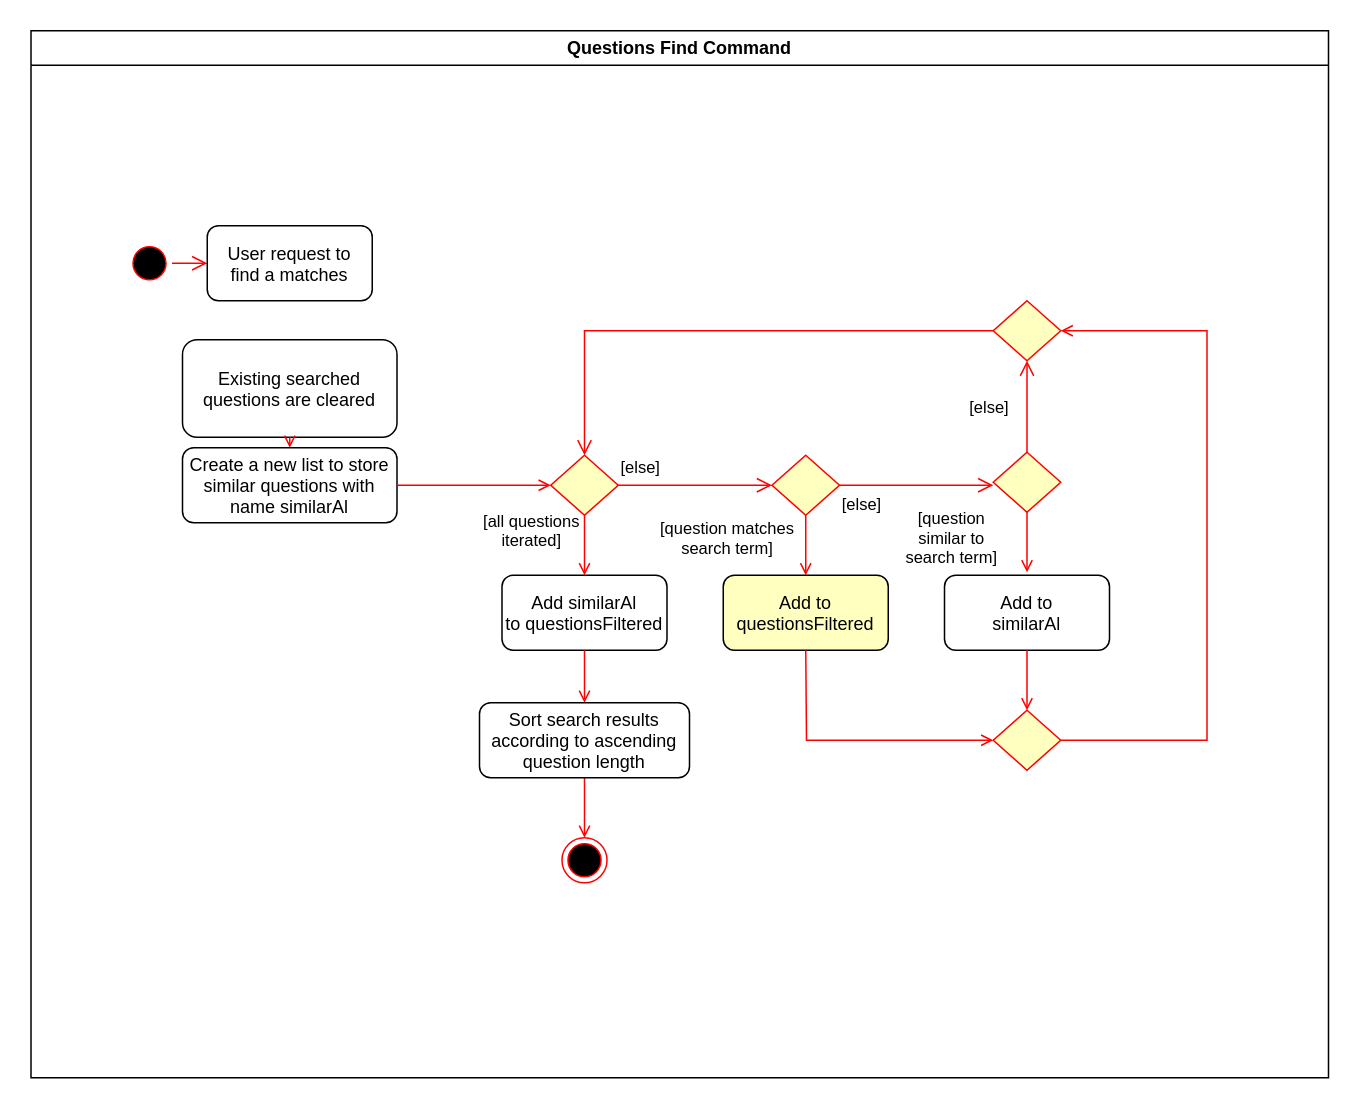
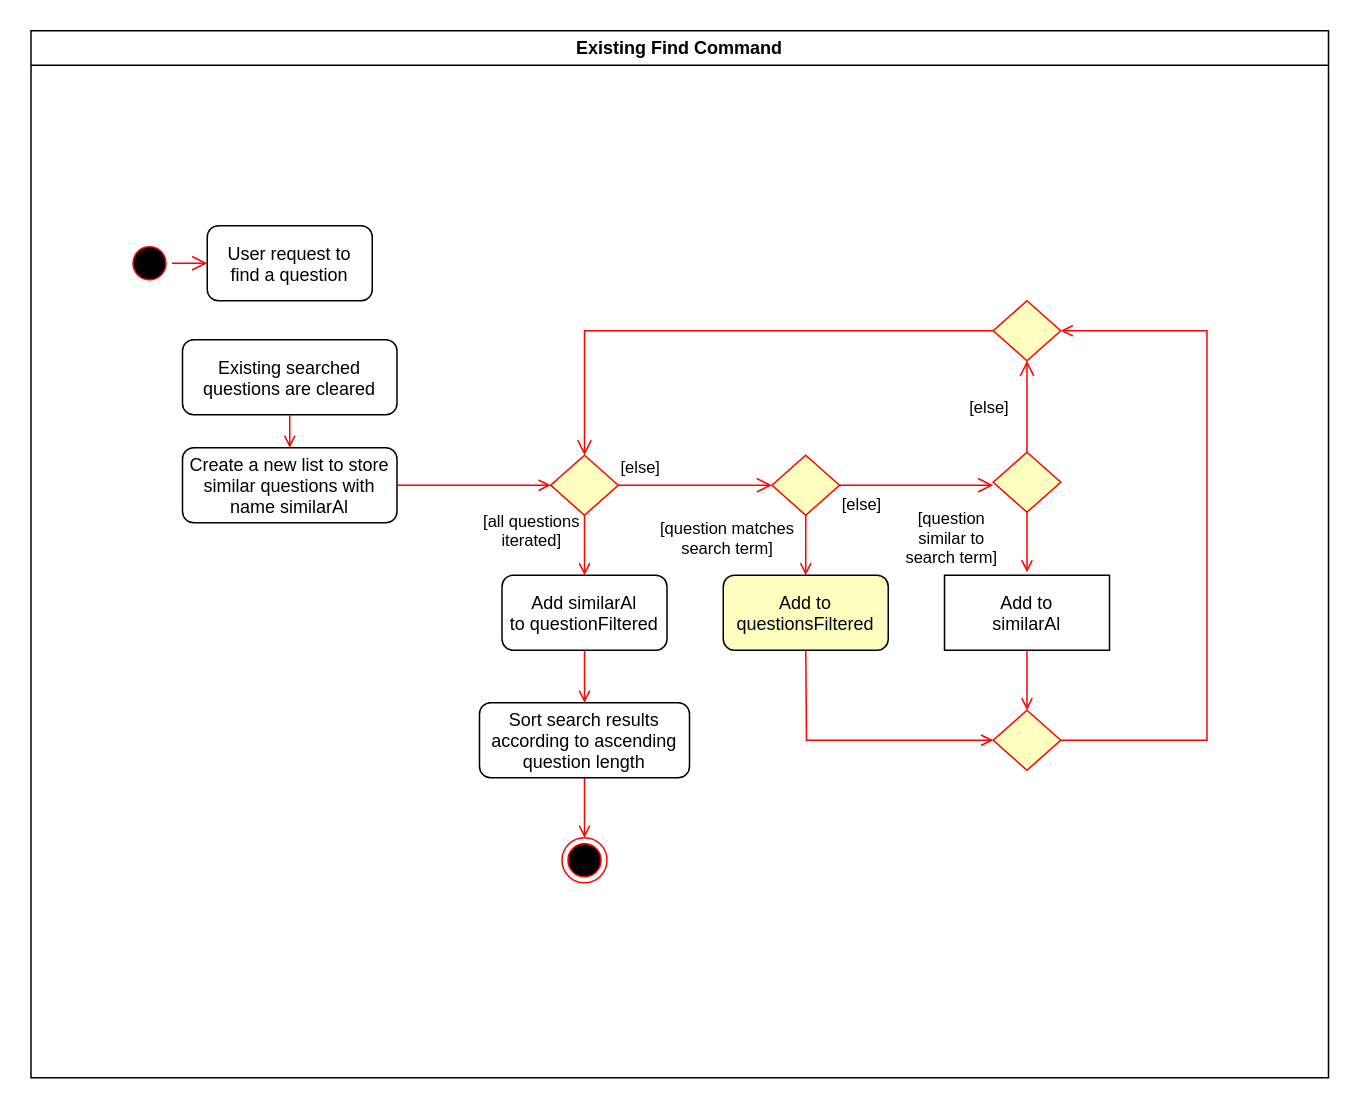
  <mxCell id="0" />
  <mxCell id="1" parent="0" />
- <mxCell id="2" value="Questions Find Command" style="swimlane;whiteSpace=wrap" parent="1" vertex="1"><mxGeometry x="20" y="20" width="865" height="698" as="geometry" /></mxCell>
+ <mxCell id="2" value="Existing Find Command" style="swimlane;whiteSpace=wrap" parent="1" vertex="1"><mxGeometry x="20" y="20" width="865" height="698" as="geometry" /></mxCell>
  <mxCell id="3" value="" style="ellipse;shape=startState;fillColor=#000000;strokeColor=#ff0000;" parent="2" vertex="1"><mxGeometry x="64" y="140" width="30" height="30" as="geometry" /></mxCell>
  <mxCell id="4" value="" style="edgeStyle=elbowEdgeStyle;elbow=horizontal;verticalAlign=bottom;endArrow=open;endSize=8;strokeColor=#FF0000;endFill=1;rounded=0" parent="2" source="3" target="5" edge="1"><mxGeometry x="44" y="120" as="geometry"><mxPoint x="59" y="190" as="targetPoint" /></mxGeometry></mxCell>
- <mxCell id="5" value="User request to&#10;find a matches" style="rounded=1;" parent="2" vertex="1"><mxGeometry x="117.5" y="130" width="110" height="50" as="geometry" /></mxCell>
- <mxCell id="6" value="Add similarAl&#10;to questionsFiltered" style="rounded=1;" parent="2" vertex="1"><mxGeometry x="314" y="363" width="110" height="50" as="geometry" /></mxCell>
+ <mxCell id="5" value="User request to&#10;find a question" style="rounded=1;" parent="2" vertex="1"><mxGeometry x="117.5" y="130" width="110" height="50" as="geometry" /></mxCell>
+ <mxCell id="6" value="Add similarAl&#10;to questionFiltered" style="rounded=1;" parent="2" vertex="1"><mxGeometry x="314" y="363" width="110" height="50" as="geometry" /></mxCell>
  <mxCell id="7" value="[all questions&#10;iterated]" style="endArrow=open;strokeColor=#FF0000;endFill=1;rounded=0;exitX=0.5;exitY=1;exitDx=0;exitDy=0;" parent="2" source="8" target="6" edge="1"><mxGeometry x="-0.5" y="-35" relative="1" as="geometry"><mxPoint x="369" y="355" as="sourcePoint" /><mxPoint as="offset" /></mxGeometry></mxCell>
  <mxCell id="8" value="" style="rhombus;fillColor=#ffffc0;strokeColor=#ff0000;" parent="2" vertex="1"><mxGeometry x="346.5" y="283" width="45" height="40" as="geometry" /></mxCell>
  <mxCell id="9" value="[else]" style="edgeStyle=elbowEdgeStyle;elbow=horizontal;align=left;verticalAlign=top;endArrow=open;endSize=8;strokeColor=#FF0000;endFill=1;rounded=0" parent="2" source="8" edge="1"><mxGeometry x="0.005" y="57" relative="1" as="geometry"><mxPoint x="494" y="303" as="targetPoint" /><mxPoint x="-52" y="32" as="offset" /></mxGeometry></mxCell>
  <mxCell id="10" value="Add to&#10;questionsFiltered" style="rounded=1;fillColor=#ffffc0;" parent="2" vertex="1"><mxGeometry x="461.5" y="363" width="110" height="50" as="geometry" /></mxCell>
  <mxCell id="11" value="" style="ellipse;shape=endState;fillColor=#000000;strokeColor=#ff0000" parent="2" vertex="1"><mxGeometry x="354" y="538" width="30" height="30" as="geometry" /></mxCell>
  <mxCell id="12" value="" style="endArrow=open;strokeColor=#FF0000;endFill=1;rounded=0;entryX=0.5;entryY=0;entryDx=0;entryDy=0;exitX=0.5;exitY=1;exitDx=0;exitDy=0;" parent="2" edge="1" target="11" source="30"><mxGeometry x="-0.77" y="-15" relative="1" as="geometry"><mxPoint x="369" y="488" as="sourcePoint" /><mxPoint x="368" y="453" as="targetPoint" /><mxPoint as="offset" /></mxGeometry></mxCell>
- <mxCell id="13" value="Existing searched&#10;questions are cleared" style="rounded=1;" vertex="1" parent="2"><mxGeometry x="101" y="206" width="143" height="65" as="geometry" /></mxCell>
+ <mxCell id="13" value="Existing searched&#10;questions are cleared" style="rounded=1;" vertex="1" parent="2"><mxGeometry x="101" y="206" width="143" height="50" as="geometry" /></mxCell>
  <mxCell id="14" value="[question matches&#10;search term]" style="endArrow=open;strokeColor=#FF0000;endFill=1;rounded=0;exitX=0.5;exitY=1;exitDx=0;exitDy=0;" edge="1" parent="2" source="15"><mxGeometry x="-0.25" y="-52" relative="1" as="geometry"><mxPoint x="226.5" y="253" as="sourcePoint" /><mxPoint as="offset" /><mxPoint x="516.5" y="363" as="targetPoint" /></mxGeometry></mxCell>
  <mxCell id="15" value="" style="rhombus;fillColor=#ffffc0;strokeColor=#ff0000;" vertex="1" parent="2"><mxGeometry x="494" y="283" width="45" height="40" as="geometry" /></mxCell>
  <mxCell id="16" value="[else]" style="edgeStyle=elbowEdgeStyle;elbow=horizontal;align=left;verticalAlign=top;endArrow=open;endSize=8;strokeColor=#FF0000;endFill=1;rounded=0" edge="1" parent="2" source="15"><mxGeometry x="-1" relative="1" as="geometry"><mxPoint x="641.5" y="303" as="targetPoint" /></mxGeometry></mxCell>
  <mxCell id="17" value="[question&#10;similar to&#10;search term]" style="endArrow=open;strokeColor=#FF0000;endFill=1;rounded=0;exitX=0.5;exitY=1;exitDx=0;exitDy=0;" edge="1" parent="2" source="18"><mxGeometry x="-0.15" y="-50" relative="1" as="geometry"><mxPoint x="84" y="149" as="sourcePoint" /><mxPoint as="offset" /><mxPoint x="664" y="361" as="targetPoint" /></mxGeometry></mxCell>
  <mxCell id="18" value="" style="rhombus;fillColor=#ffffc0;strokeColor=#ff0000;" vertex="1" parent="2"><mxGeometry x="641.5" y="281" width="45" height="40" as="geometry" /></mxCell>
  <mxCell id="19" value="" style="edgeStyle=elbowEdgeStyle;elbow=horizontal;align=left;verticalAlign=top;endArrow=open;endSize=8;strokeColor=#FF0000;endFill=1;rounded=0;entryX=0.5;entryY=0;entryDx=0;entryDy=0;exitX=0;exitY=0.5;exitDx=0;exitDy=0;" edge="1" parent="2" source="27" target="8"><mxGeometry x="0.691" y="265" relative="1" as="geometry"><mxPoint x="789" y="301" as="targetPoint" /><Array as="points"><mxPoint x="369" y="200" /></Array><mxPoint as="offset" /></mxGeometry></mxCell>
- <mxCell id="20" value="Add to&#10;similarAl" style="rounded=1;" vertex="1" parent="2"><mxGeometry x="609" y="363" width="110" height="50" as="geometry" /></mxCell>
+ <mxCell id="20" value="Add to&#10;similarAl" style="rounded=0;" vertex="1" parent="2"><mxGeometry x="609" y="363" width="110" height="50" as="geometry" /></mxCell>
  <mxCell id="21" value="Create a new list to store&#10;similar questions with&#10;name similarAl" style="rounded=1;" vertex="1" parent="2"><mxGeometry x="101" y="278" width="143" height="50" as="geometry" /></mxCell>
  <mxCell id="22" value="" style="endArrow=open;strokeColor=#FF0000;endFill=1;rounded=0;exitX=0.5;exitY=1;exitDx=0;exitDy=0;entryX=0.5;entryY=0;entryDx=0;entryDy=0;" edge="1" parent="2" source="13" target="21"><mxGeometry x="0.474" y="56" relative="1" as="geometry"><mxPoint x="182.5" y="190" as="sourcePoint" /><mxPoint x="182.5" y="216" as="targetPoint" /><mxPoint as="offset" /></mxGeometry></mxCell>
  <mxCell id="23" value="" style="endArrow=open;strokeColor=#FF0000;endFill=1;rounded=0;exitX=1;exitY=0.5;exitDx=0;exitDy=0;entryX=0;entryY=0.5;entryDx=0;entryDy=0;" edge="1" parent="2" source="21" target="8"><mxGeometry x="0.474" y="56" relative="1" as="geometry"><mxPoint x="109" y="335" as="sourcePoint" /><mxPoint x="109" y="361" as="targetPoint" /><mxPoint as="offset" /></mxGeometry></mxCell>
  <mxCell id="24" value="" style="rhombus;fillColor=#ffffc0;strokeColor=#ff0000;" vertex="1" parent="2"><mxGeometry x="641.5" y="453" width="45" height="40" as="geometry" /></mxCell>
  <mxCell id="25" value="" style="endArrow=open;strokeColor=#FF0000;endFill=1;rounded=0;exitX=0.5;exitY=1;exitDx=0;exitDy=0;entryX=0;entryY=0.5;entryDx=0;entryDy=0;" edge="1" parent="2" source="10" target="24"><mxGeometry x="-0.77" y="-15" relative="1" as="geometry"><mxPoint x="378" y="423" as="sourcePoint" /><mxPoint x="378" y="463" as="targetPoint" /><mxPoint as="offset" /><Array as="points"><mxPoint x="517" y="473" /></Array></mxGeometry></mxCell>
  <mxCell id="26" value="" style="endArrow=open;strokeColor=#FF0000;endFill=1;rounded=0;exitX=0.5;exitY=1;exitDx=0;exitDy=0;entryX=0.5;entryY=0;entryDx=0;entryDy=0;" edge="1" parent="2" source="20" target="24"><mxGeometry x="-0.15" y="-50" relative="1" as="geometry"><mxPoint x="674" y="331" as="sourcePoint" /><mxPoint as="offset" /><mxPoint x="674" y="371" as="targetPoint" /></mxGeometry></mxCell>
  <mxCell id="27" value="" style="rhombus;fillColor=#ffffc0;strokeColor=#ff0000;" vertex="1" parent="2"><mxGeometry x="641.5" y="180" width="45" height="40" as="geometry" /></mxCell>
  <mxCell id="28" value="[else]" style="edgeStyle=elbowEdgeStyle;elbow=horizontal;align=left;verticalAlign=top;endArrow=open;endSize=8;strokeColor=#FF0000;endFill=1;rounded=0;exitX=0.5;exitY=0;exitDx=0;exitDy=0;entryX=0.5;entryY=1;entryDx=0;entryDy=0;" edge="1" parent="2" source="18" target="27"><mxGeometry x="0.41" y="40" relative="1" as="geometry"><mxPoint x="664" y="228" as="targetPoint" /><mxPoint x="652" y="210" as="sourcePoint" /><Array as="points"><mxPoint x="664" y="248" /></Array><mxPoint as="offset" /></mxGeometry></mxCell>
  <mxCell id="29" value="" style="endArrow=open;strokeColor=#FF0000;endFill=1;rounded=0;exitX=1;exitY=0.5;exitDx=0;exitDy=0;entryX=1;entryY=0.5;entryDx=0;entryDy=0;" edge="1" parent="2" source="24" target="27"><mxGeometry x="-0.77" y="-15" relative="1" as="geometry"><mxPoint x="526.5" y="423" as="sourcePoint" /><mxPoint x="651.5" y="483" as="targetPoint" /><mxPoint as="offset" /><Array as="points"><mxPoint x="784" y="473" /><mxPoint x="784" y="200" /></Array></mxGeometry></mxCell>
  <mxCell id="30" value="Sort search results&#10;according to ascending&#10;question length" style="rounded=1;" vertex="1" parent="2"><mxGeometry x="299" y="448" width="140" height="50" as="geometry" /></mxCell>
  <mxCell id="31" value="" style="endArrow=open;strokeColor=#FF0000;endFill=1;rounded=0;entryX=0.5;entryY=0;entryDx=0;entryDy=0;exitX=0.5;exitY=1;exitDx=0;exitDy=0;" edge="1" parent="2" source="6" target="30"><mxGeometry x="-0.77" y="-15" relative="1" as="geometry"><mxPoint x="379" y="508" as="sourcePoint" /><mxPoint x="379" y="588" as="targetPoint" /><mxPoint as="offset" /></mxGeometry></mxCell>
